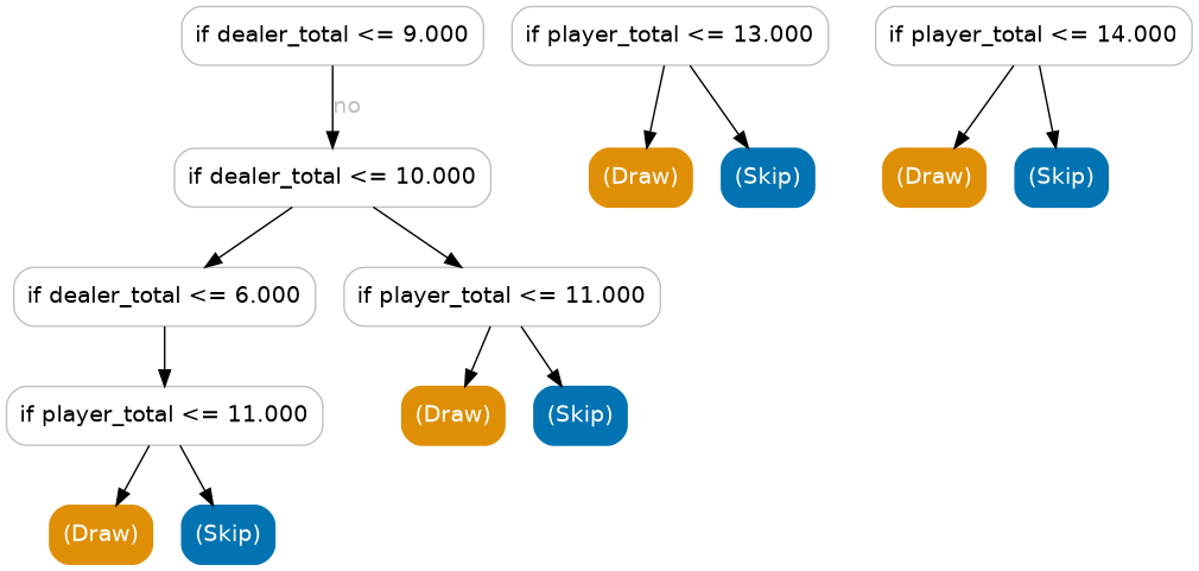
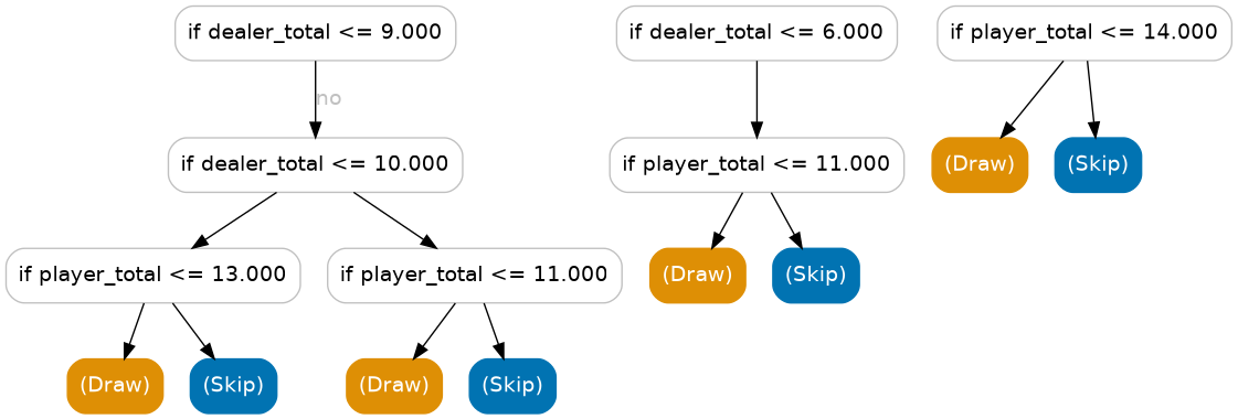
  digraph {
    node [color=gray fillcolor=white fontname=helvetica shape=box style="filled, rounded" fontcolor=white]
    edge [fontcolor=gray fontname=helvetica]
    n1 [height=0.5 label="if dealer_total <= 9.000" width=2.5694 fontcolor=""]
    n2 [height=0.5 label="if dealer_total <= 10.000" width=2.6944 fontcolor=""]
    n3 [height=0.5 label="if dealer_total <= 6.000" width=2.5694 fontcolor=""]
    n4 [height=0.5 label="if player_total <= 11.000" width=2.6944 fontcolor=""]
    n5 [height=0.5 label="if player_total <= 13.000" width=2.6944 fontcolor=""]
    n6 [height=0.5 label="if player_total <= 11.000" width=2.6944 fontcolor=""]
    n7 [color="#de8f05" fillcolor="#de8f05" height=0.5 label="(Draw)" width=0.875]
    n8 [color="#0173b2" fillcolor="#0173b2" height=0.5 label="(Skip)" width=0.79167]
    n9 [height=0.5 label="if player_total <= 14.000" width=2.6944 fontcolor=""]
    n10 [color="#de8f05" fillcolor="#de8f05" height=0.5 label="(Draw)" width=0.875]
    n11 [color="#0173b2" fillcolor="#0173b2" height=0.5 label="(Skip)" width=0.79167]
    n12 [color="#de8f05" fillcolor="#de8f05" height=0.5 label="(Draw)" width=0.875]
    n13 [color="#0173b2" fillcolor="#0173b2" height=0.5 label="(Skip)" width=0.79167]
    n14 [color="#de8f05" fillcolor="#de8f05" height=0.5 label="(Draw)" width=0.875]
    n15 [color="#0173b2" fillcolor="#0173b2" height=0.5 label="(Skip)" width=0.79167]
    n1 -> n2 [label=no]
-   n2 -> n3
+   n2 -> n5
    n2 -> n6
    n3 -> n4
    n4 -> n7
    n4 -> n8
    n5 -> n12
    n5 -> n13
    n6 -> n14
    n6 -> n15
    n9 -> n10
    n9 -> n11
  }
